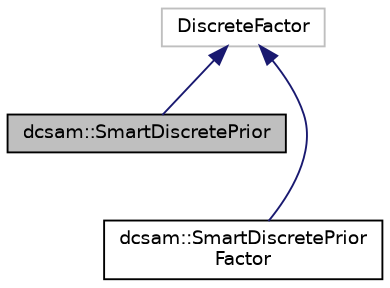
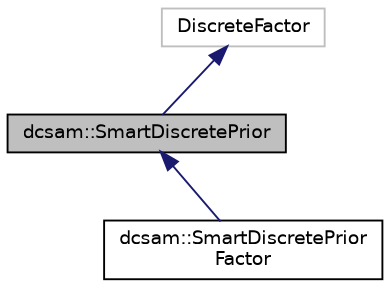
  digraph {
    node [color=black fillcolor=white fontname=Helvetica fontsize=10 shape=record style=filled]
    edge [color=midnightblue dir=back fontname=Helvetica fontsize=10 labelfontname=Helvetica labelfontsize=10 style=solid]
    n1 [fillcolor=grey75 fontcolor=black height=0.2 label="dcsam::SmartDiscretePrior" width=0.4]
    n2 [height=0.2 label="dcsam::SmartDiscretePrior\lFactor" width=0.4]
    n3 [color=grey75 height=0.2 label=DiscreteFactor width=0.4]
-   n3 -> n2
+   n1 -> n2
    n3 -> n1
  }
